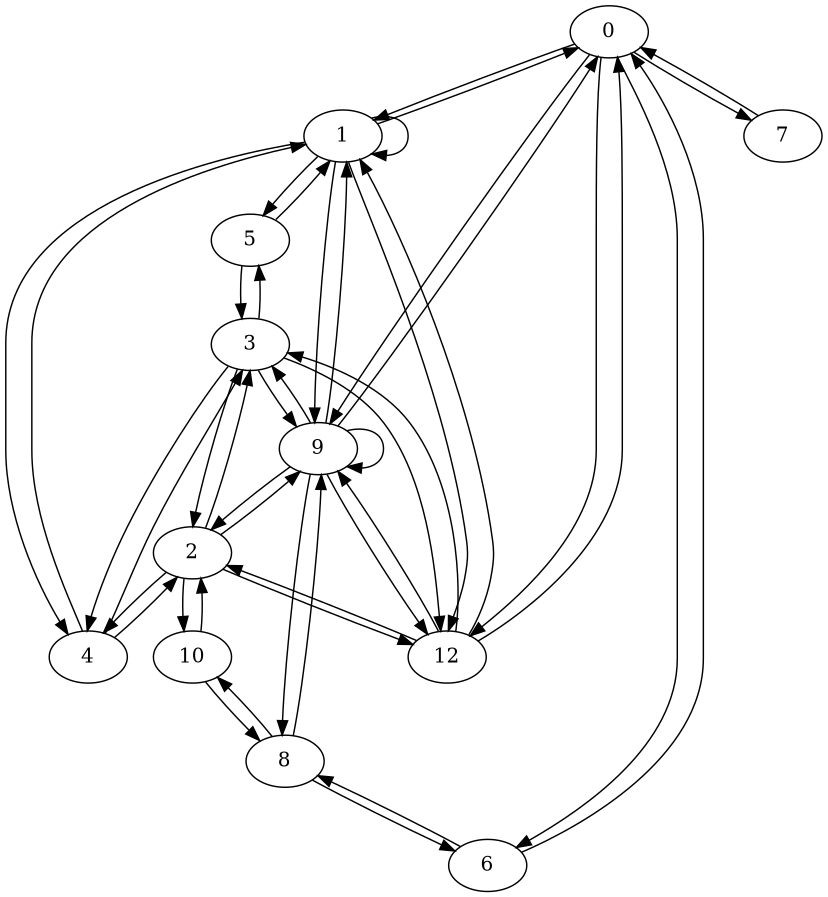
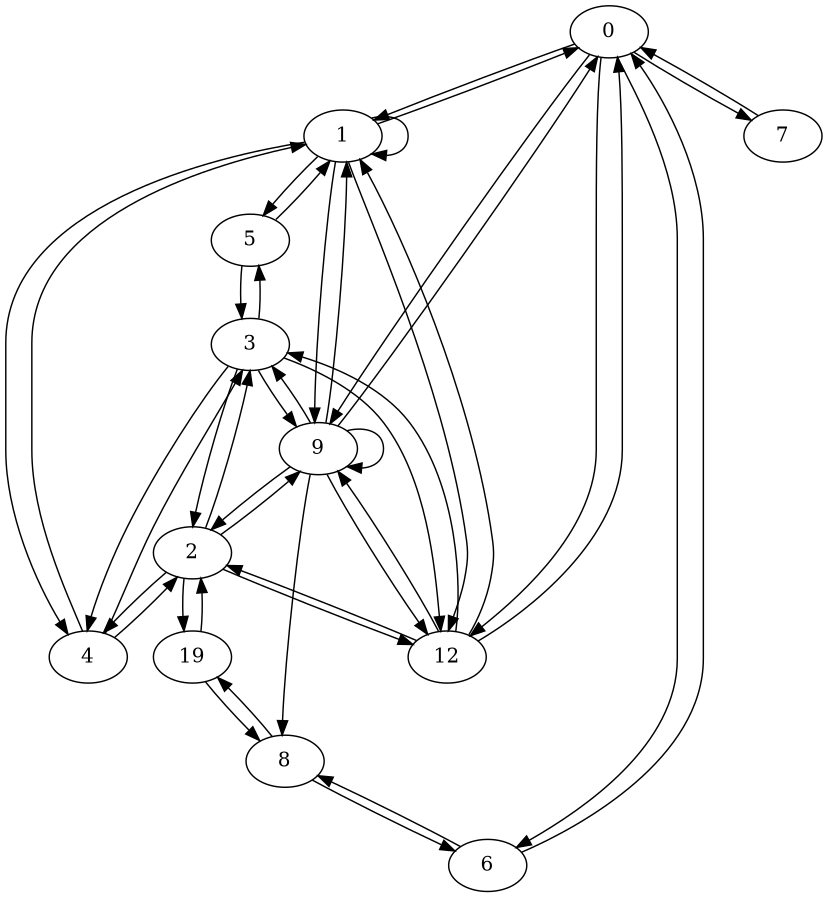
  digraph {
    0
    1
    6
    7
    9
    n6 [label=12]
    4
    5
    8
    2
    3
-   10
+   10 [label=19]
    0 -> 1
    0 -> 6
    0 -> 7
    0 -> 9
    0 -> n6
    1 -> 0
    1 -> 1
    1 -> 9
    1 -> n6
    1 -> 4
    1 -> 5
    6 -> 0
    6 -> 8
    7 -> 0
    9 -> 0
    9 -> 1
    9 -> 9
    9 -> n6
    9 -> 8
    9 -> 2
    9 -> 3
    n6 -> 0
    n6 -> 1
    n6 -> 9
    n6 -> 2
    n6 -> 3
    4 -> 1
    4 -> 2
    4 -> 3
    5 -> 1
    5 -> 3
    8 -> 6
-   8 -> 9
    8 -> 10
    2 -> 9
    2 -> n6
    2 -> 4
    2 -> 3
    2 -> 10
    3 -> 9
    3 -> n6
    3 -> 4
    3 -> 5
    3 -> 2
    10 -> 8
    10 -> 2
  }
